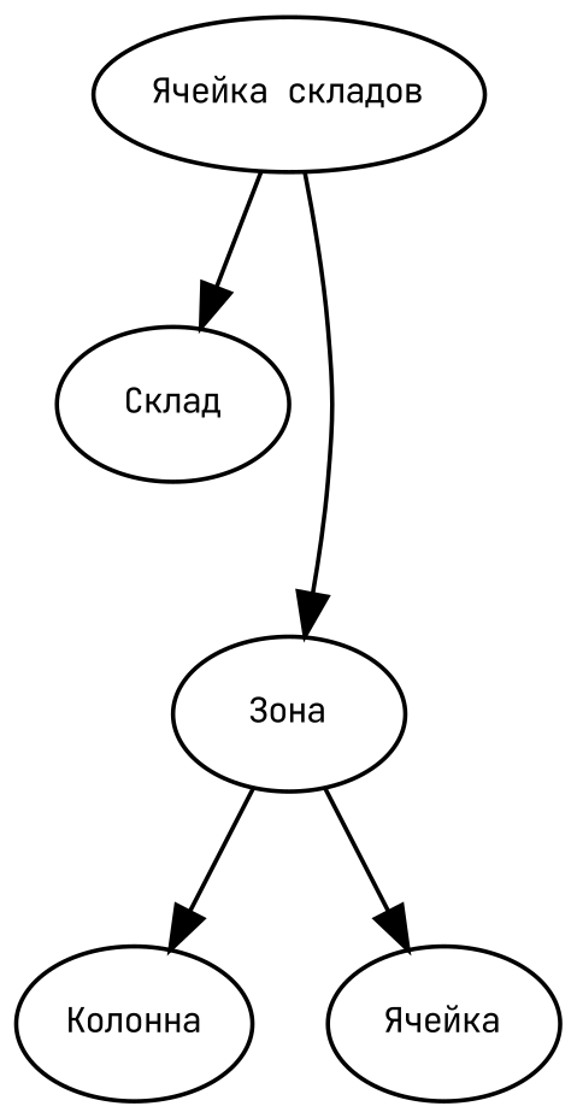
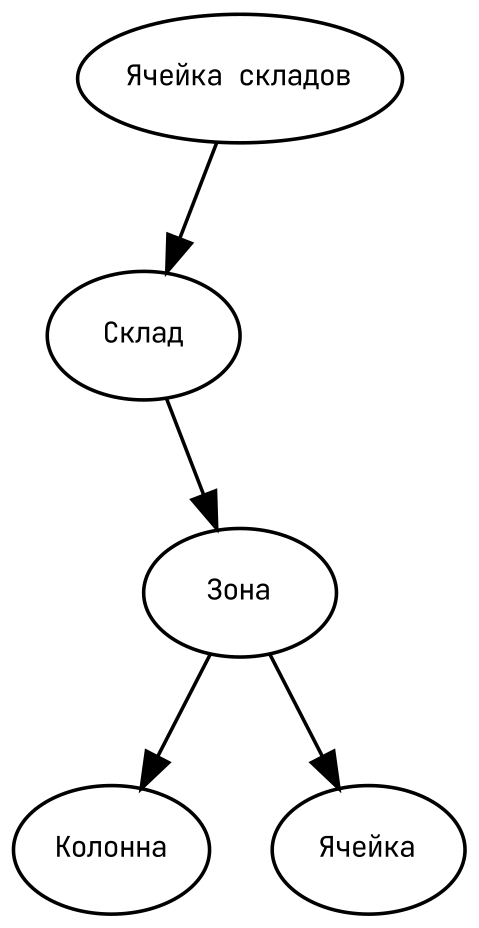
  digraph {
    fontname="JetBrains Mono"
    node [fontname="JetBrains Mono" fontsize=8 shape=ellipse]
    edge [fontname="JetBrains Mono"]
    n1 [label="Ячейка складов"]
    n2 [label="Склад"]
    n3 [label="Зона"]
    n4 [label="Колонна"]
    n5 [label="Ячейка"]
    n1 -> n2
-   n1 -> n3
+   n2 -> n3
    n3 -> n4
    n3 -> n5
  }
